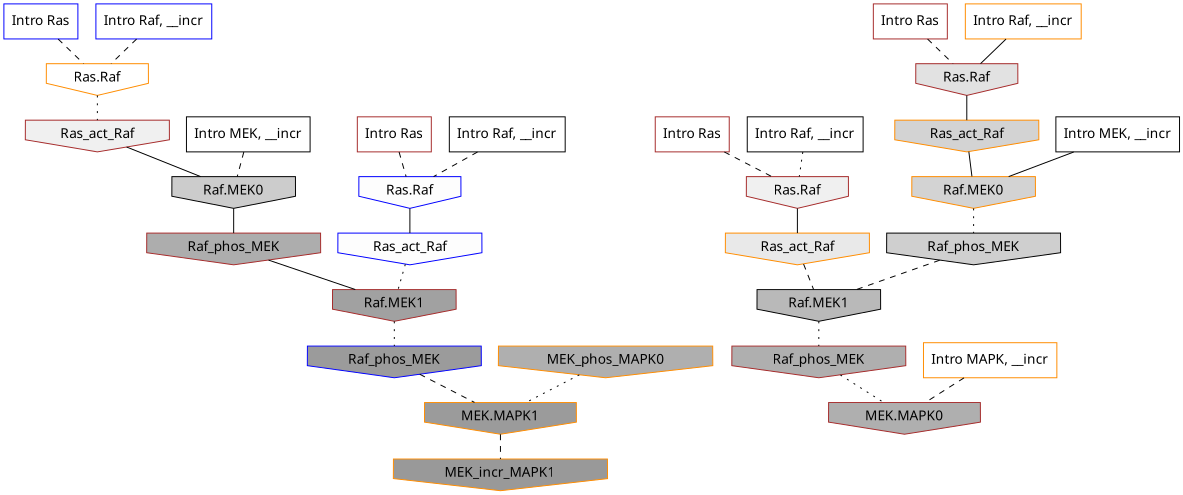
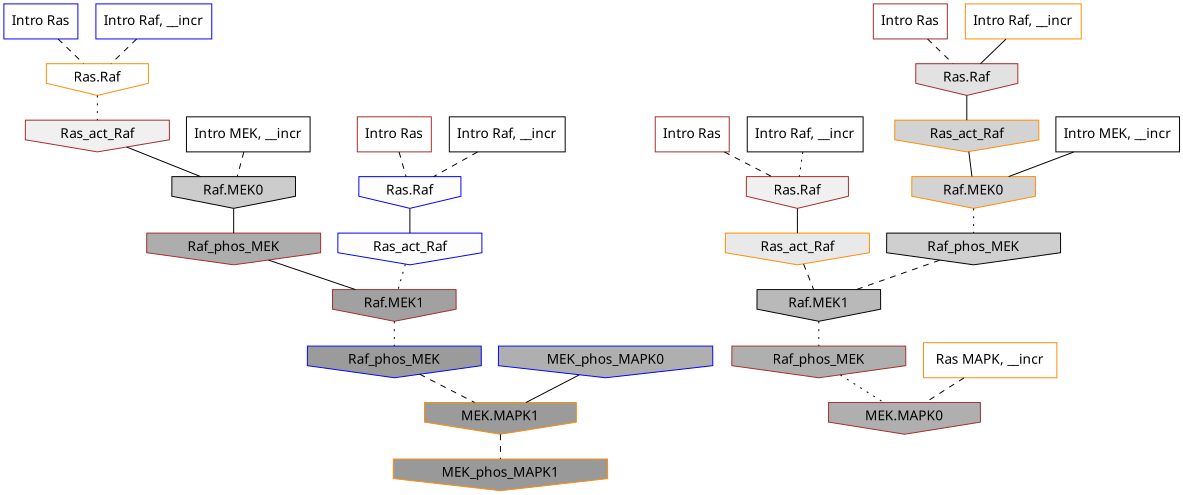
  digraph {
    rankdir=TB
    ranksep=0.30
    node [color=brown fillcolor="0.000 0.000 1.000" fontname="CMU Serif" shape=invhouse style=filled]
    edge [color="0.000 0.000 0.000" dir=none fontname="CMU Serif" style=dashed]
    n1 [color=blue label="Intro Ras" shape=rectangle]
    n2 [color=darkorange label="Ras.Raf"]
    n3 [fillcolor="0.000 0.000 0.938" label=Ras_act_Raf]
    n4 [label="Intro Ras" shape=rectangle]
    n5 [color=blue fillcolor="0.000 0.000 0.992" label="Ras.Raf"]
    n6 [color=blue fillcolor="0.000 0.000 0.991" label=Ras_act_Raf]
    n7 [label="Intro Ras" shape=rectangle]
    n8 [fillcolor="0.000 0.000 0.940" label="Ras.Raf"]
    n9 [color=darkorange fillcolor="0.000 0.000 0.911" label=Ras_act_Raf]
    n10 [label="Intro Ras" shape=rectangle]
    n11 [fillcolor="0.000 0.000 0.885" label="Ras.Raf"]
    n12 [color=darkorange fillcolor="0.000 0.000 0.825" label=Ras_act_Raf]
    n13 [color=black label="Intro Raf, __incr" shape=rectangle]
    n14 [color=blue label="Intro Raf, __incr" shape=rectangle]
    n15 [color=darkorange label="Intro Raf, __incr" shape=rectangle]
    n16 [color=black label="Intro Raf, __incr" shape=rectangle]
    n17 [color=black label="Intro MEK, __incr" shape=rectangle]
    n18 [color=darkorange fillcolor="0.000 0.000 0.825" label="Raf.MEK0"]
    n19 [color=black fillcolor="0.000 0.000 0.811" label=Raf_phos_MEK]
    n20 [color=black label="Intro MEK, __incr" shape=rectangle]
    n21 [color=black fillcolor="0.000 0.000 0.797" label="Raf.MEK0"]
    n22 [fillcolor="0.000 0.000 0.676" label=Raf_phos_MEK]
-   n23 [color=darkorange label="Intro MAPK, __incr" shape=rectangle]
+   n23 [color=darkorange label="Ras MAPK, __incr" shape=rectangle]
    n24 [fillcolor="0.000 0.000 0.684" label="MEK.MAPK0"]
    n25 [fillcolor="0.000 0.000 0.631" label="Raf.MEK1"]
    n26 [color=blue fillcolor="0.000 0.000 0.609" label=Raf_phos_MEK]
    n27 [color=black fillcolor="0.000 0.000 0.726" label="Raf.MEK1"]
    n28 [fillcolor="0.000 0.000 0.687" label=Raf_phos_MEK]
-   n29 [color=darkorange fillcolor="0.000 0.000 0.684" label=MEK_phos_MAPK0]
+   n29 [color=blue fillcolor="0.000 0.000 0.684" label=MEK_phos_MAPK0]
    n30 [color=darkorange fillcolor="0.000 0.000 0.609" label="MEK.MAPK1"]
-   n31 [color=darkorange fillcolor="0.000 0.000 0.600" label=MEK_incr_MAPK1]
+   n31 [color=darkorange fillcolor="0.000 0.000 0.600" label=MEK_phos_MAPK1]
    n1 -> n2
    n2 -> n3 [style=dotted]
    n3 -> n21 [style=solid]
    n4 -> n5
    n5 -> n6 [style=solid]
    n6 -> n25 [style=dotted]
    n7 -> n8
    n8 -> n9 [style=solid]
    n9 -> n27
    n10 -> n11
    n11 -> n12 [style=solid]
    n12 -> n18 [style=solid]
    n13 -> n5
    n14 -> n2
    n15 -> n11 [style=solid]
    n16 -> n8 [style=dotted]
    n17 -> n18 [style=solid]
    n18 -> n19 [style=dotted]
    n19 -> n27
    n20 -> n21
    n21 -> n22 [style=solid]
    n22 -> n25 [style=solid]
    n23 -> n24
    n25 -> n26 [style=dotted]
    n26 -> n30
    n27 -> n28 [style=dotted]
    n28 -> n24 [style=dotted]
-   n29 -> n30 [style=dotted]
+   n29 -> n30 [style=solid]
    n30 -> n31
  }
